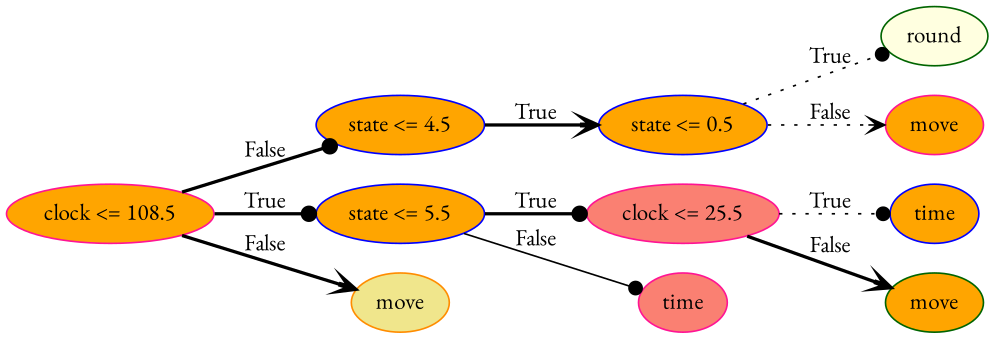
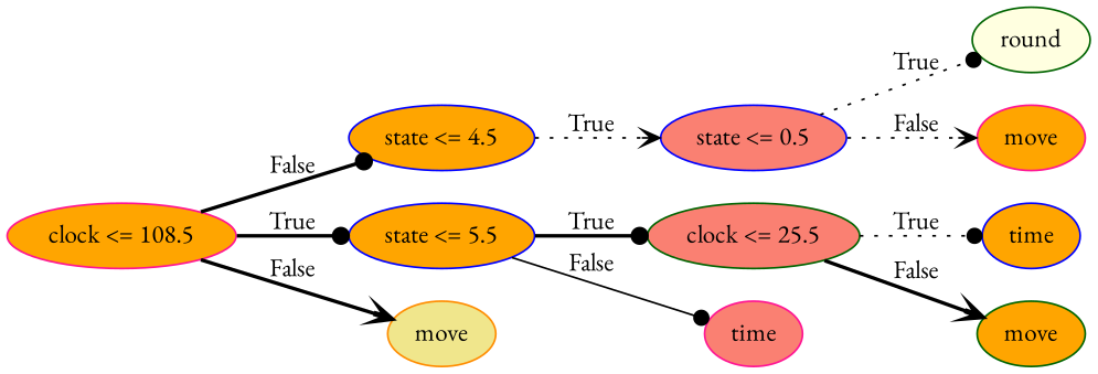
  digraph {
    fontname="EB Garamond"
    rankdir=LR
    node [color=blue fillcolor=orange fontname="EB Garamond" style=filled]
    edge [arrowhead=dot fontname="EB Garamond" style=bold]
    n1 [label="state <= 4.5"]
-   n2 [label="state <= 0.5"]
+   n2 [fillcolor=salmon label="state <= 0.5"]
    n3 [color=darkgreen fillcolor=lightyellow label=round]
    n4 [color=deeppink label=move]
    n5 [color=deeppink label="clock <= 108.5"]
    n6 [label="state <= 5.5"]
    n7 [color=darkorange fillcolor=khaki label=move]
-   n8 [color=deeppink fillcolor=salmon label="clock <= 25.5"]
+   n8 [color=darkgreen fillcolor=salmon label="clock <= 25.5"]
    n9 [color=deeppink fillcolor=salmon label=time]
    n10 [label=time]
    n11 [color=darkgreen label=move]
-   n1 -> n2 [arrowhead=vee label=True]
+   n1 -> n2 [arrowhead=vee label=True style=dotted]
    n2 -> n3 [label=True style=dotted]
    n2 -> n4 [arrowhead=vee label=False style=dotted]
    n5 -> n1 [label=False]
    n5 -> n6 [label=True]
    n5 -> n7 [arrowhead=vee label=False]
    n6 -> n8 [label=True]
    n6 -> n9 [label=False style=solid]
    n8 -> n10 [label=True style=dotted]
    n8 -> n11 [arrowhead=vee label=False]
  }
